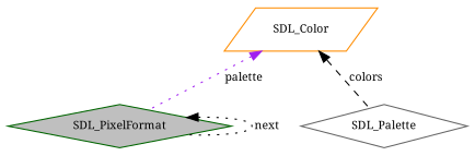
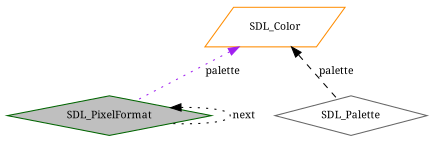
  digraph {
    fontname="Noto Serif"
    node [fillcolor=white fontname="Noto Serif" fontsize=10 shape=diamond style=filled]
    edge [color=black dir=back fontname="Noto Serif" fontsize=10 labelfontname=FreeSans labelfontsize=10 style=dotted]
    n1 [color=darkgreen fillcolor=grey75 fontcolor=black height=0.2 label=SDL_PixelFormat width=0.4]
    n2 [color=gray40 height=0.2 label=SDL_Palette width=0.4]
    n3 [color=darkorange height=0.2 label=SDL_Color shape=parallelogram width=0.4]
    n1 -> n1 [label=" next"]
    n3 -> n1 [color=purple label=" palette"]
-   n3 -> n2 [label=" colors" style=dashed]
+   n3 -> n2 [label=" palette" style=dashed]
  }
